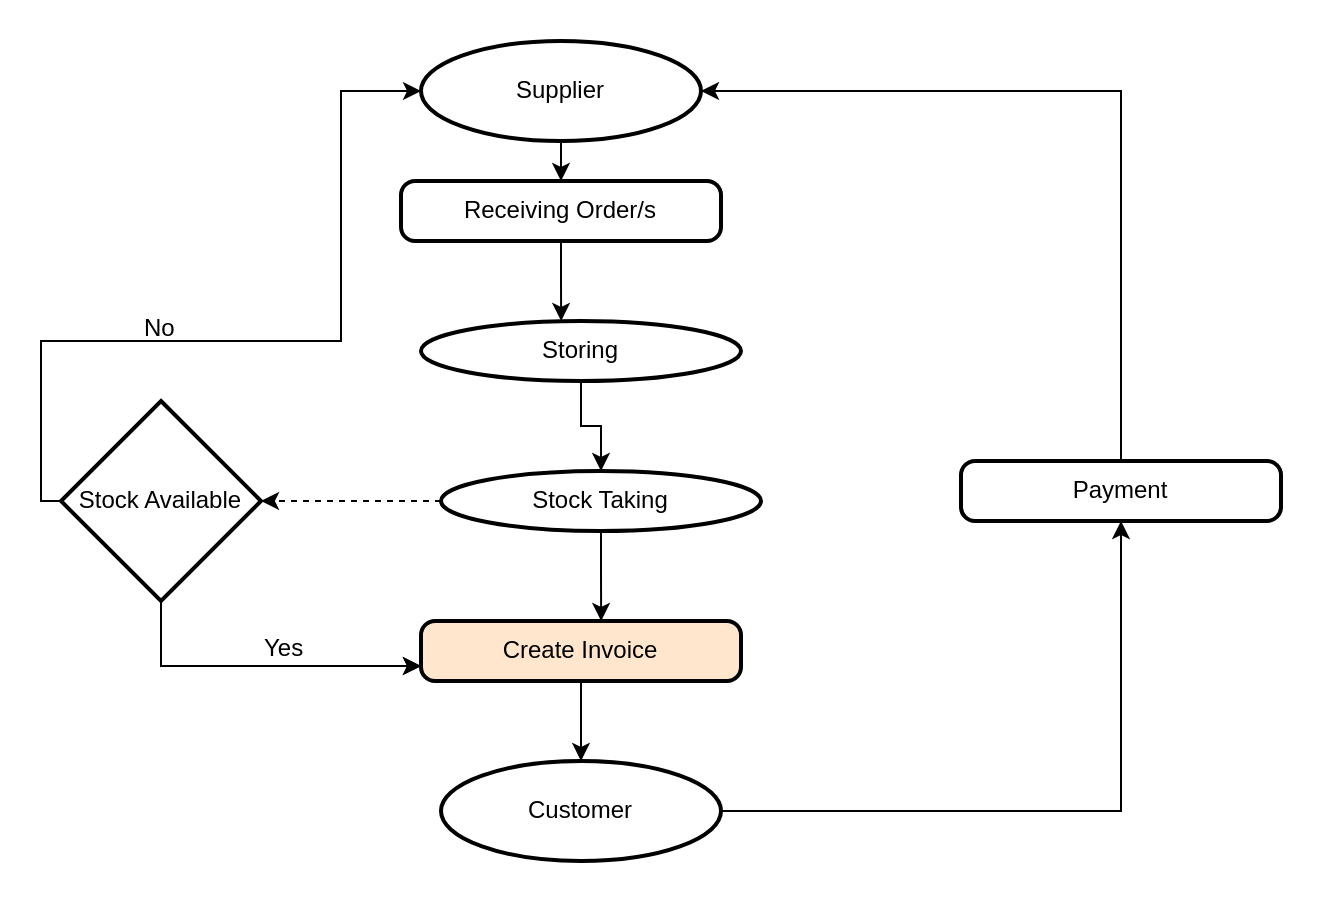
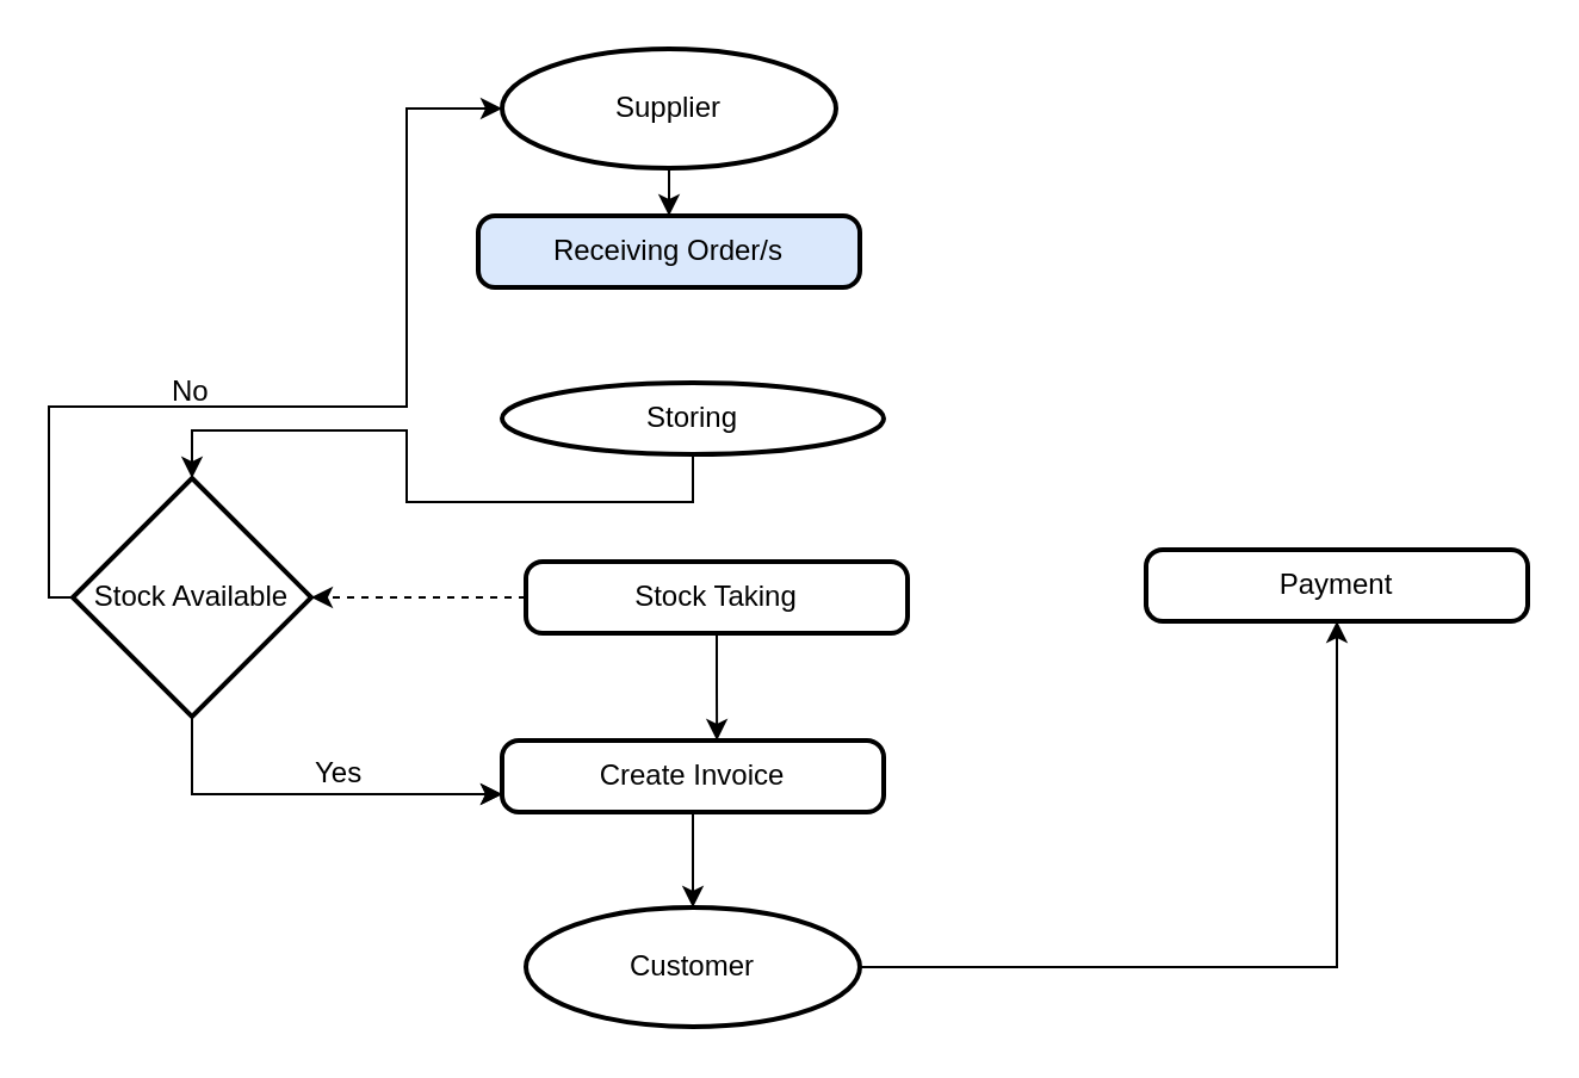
  <mxCell id="0" />
  <mxCell id="1" parent="0" />
  <mxCell id="2" style="edgeStyle=orthogonalEdgeStyle;rounded=0;orthogonalLoop=1;jettySize=auto;html=1;exitX=1;exitY=0.5;exitDx=0;exitDy=0;exitPerimeter=0;entryX=0.5;entryY=1;entryDx=0;entryDy=0;" parent="1" source="3" target="20" edge="1"><mxGeometry relative="1" as="geometry" /></mxCell>
  <mxCell id="3" value="Customer" style="strokeWidth=2;html=1;shape=mxgraph.flowchart.start_1;whiteSpace=wrap;" parent="1" vertex="1"><mxGeometry x="220" y="380" width="140" height="50" as="geometry" /></mxCell>
  <mxCell id="4" style="edgeStyle=orthogonalEdgeStyle;rounded=0;orthogonalLoop=1;jettySize=auto;html=1;exitX=0.5;exitY=1;exitDx=0;exitDy=0;exitPerimeter=0;entryX=0.5;entryY=0;entryDx=0;entryDy=0;" parent="1" source="5" target="14" edge="1"><mxGeometry relative="1" as="geometry" /></mxCell>
  <mxCell id="5" value="Supplier" style="strokeWidth=2;html=1;shape=mxgraph.flowchart.start_1;whiteSpace=wrap;" parent="1" vertex="1"><mxGeometry x="210" y="20" width="140" height="50" as="geometry" /></mxCell>
  <mxCell id="6" style="edgeStyle=orthogonalEdgeStyle;rounded=0;orthogonalLoop=1;jettySize=auto;html=1;exitX=0.5;exitY=1;exitDx=0;exitDy=0;entryX=0.5;entryY=0;entryDx=0;entryDy=0;entryPerimeter=0;" parent="1" source="7" target="3" edge="1"><mxGeometry relative="1" as="geometry" /></mxCell>
- <mxCell id="7" value="Create Invoice" style="rounded=1;whiteSpace=wrap;html=1;absoluteArcSize=1;arcSize=14;strokeWidth=2;fillColor=#ffe6cc;" parent="1" vertex="1"><mxGeometry x="210" y="310" width="160" height="30" as="geometry" /></mxCell>
+ <mxCell id="7" value="Create Invoice" style="rounded=1;whiteSpace=wrap;html=1;absoluteArcSize=1;arcSize=14;strokeWidth=2;" parent="1" vertex="1"><mxGeometry x="210" y="310" width="160" height="30" as="geometry" /></mxCell>
  <mxCell id="8" style="edgeStyle=orthogonalEdgeStyle;rounded=0;orthogonalLoop=1;jettySize=auto;html=1;exitX=0;exitY=0.5;exitDx=0;exitDy=0;dashed=1;" parent="1" source="10" target="18" edge="1"><mxGeometry relative="1" as="geometry" /></mxCell>
  <mxCell id="9" style="edgeStyle=orthogonalEdgeStyle;rounded=0;orthogonalLoop=1;jettySize=auto;html=1;exitX=0.5;exitY=1;exitDx=0;exitDy=0;entryX=0.563;entryY=0;entryDx=0;entryDy=0;entryPerimeter=0;" parent="1" source="10" target="7" edge="1"><mxGeometry relative="1" as="geometry" /></mxCell>
- <mxCell id="10" value="Stock Taking" style="ellipse;whiteSpace=wrap;html=1;absoluteArcSize=1;arcSize=14;strokeWidth=2;" parent="1" vertex="1"><mxGeometry x="220" y="235" width="160" height="30" as="geometry" /></mxCell>
- <mxCell id="11" style="edgeStyle=orthogonalEdgeStyle;rounded=0;orthogonalLoop=1;jettySize=auto;html=1;exitX=0.5;exitY=1;exitDx=0;exitDy=0;" parent="1" source="12" target="10" edge="1"><mxGeometry relative="1" as="geometry" /></mxCell>
+ <mxCell id="10" value="Stock Taking" style="rounded=1;whiteSpace=wrap;html=1;absoluteArcSize=1;arcSize=14;strokeWidth=2;" parent="1" vertex="1"><mxGeometry x="220" y="235" width="160" height="30" as="geometry" /></mxCell>
+ <mxCell id="11" style="edgeStyle=orthogonalEdgeStyle;rounded=0;orthogonalLoop=1;jettySize=auto;html=1;exitX=0.5;exitY=1;exitDx=0;exitDy=0;" parent="1" source="12" target="18" edge="1"><mxGeometry relative="1" as="geometry" /></mxCell>
  <mxCell id="12" value="Storing" style="ellipse;whiteSpace=wrap;html=1;absoluteArcSize=1;arcSize=14;strokeWidth=2;" parent="1" vertex="1"><mxGeometry x="210" y="160" width="160" height="30" as="geometry" /></mxCell>
- <mxCell id="13" style="edgeStyle=orthogonalEdgeStyle;rounded=0;orthogonalLoop=1;jettySize=auto;html=1;exitX=0.5;exitY=1;exitDx=0;exitDy=0;entryX=0.438;entryY=0;entryDx=0;entryDy=0;entryPerimeter=0;" parent="1" source="14" target="12" edge="1"><mxGeometry relative="1" as="geometry" /></mxCell>
- <mxCell id="14" value="Receiving Order/s" style="rounded=1;whiteSpace=wrap;html=1;absoluteArcSize=1;arcSize=14;strokeWidth=2;" parent="1" vertex="1"><mxGeometry x="200" y="90" width="160" height="30" as="geometry" /></mxCell>
+ <mxCell id="14" value="Receiving Order/s" style="rounded=1;whiteSpace=wrap;html=1;absoluteArcSize=1;arcSize=14;strokeWidth=2;fillColor=#dae8fc;" parent="1" vertex="1"><mxGeometry x="200" y="90" width="160" height="30" as="geometry" /></mxCell>
  <mxCell id="15" style="edgeStyle=orthogonalEdgeStyle;rounded=0;orthogonalLoop=1;jettySize=auto;html=1;entryX=0;entryY=0.5;entryDx=0;entryDy=0;entryPerimeter=0;" parent="1" source="18" target="5" edge="1"><mxGeometry relative="1" as="geometry"><Array as="points"><mxPoint x="20" y="250" /><mxPoint x="20" y="170" /><mxPoint x="170" y="170" /><mxPoint x="170" y="45" /></Array></mxGeometry></mxCell>
  <mxCell id="16" style="edgeStyle=orthogonalEdgeStyle;rounded=0;orthogonalLoop=1;jettySize=auto;html=1;exitX=0.5;exitY=1;exitDx=0;exitDy=0;exitPerimeter=0;entryX=0;entryY=0.75;entryDx=0;entryDy=0;" parent="1" source="18" target="7" edge="1"><mxGeometry relative="1" as="geometry" /></mxCell>
  <mxCell id="17" style="edgeStyle=orthogonalEdgeStyle;rounded=0;orthogonalLoop=1;jettySize=auto;html=1;exitX=0.5;exitY=1;exitDx=0;exitDy=0;exitPerimeter=0;entryX=0;entryY=0.75;entryDx=0;entryDy=0;" parent="1" source="18" target="7" edge="1"><mxGeometry relative="1" as="geometry" /></mxCell>
  <mxCell id="18" value="Stock Available" style="strokeWidth=2;html=1;shape=mxgraph.flowchart.decision;whiteSpace=wrap;" parent="1" vertex="1"><mxGeometry x="30" y="200" width="100" height="100" as="geometry" /></mxCell>
- <mxCell id="19" style="edgeStyle=orthogonalEdgeStyle;rounded=0;orthogonalLoop=1;jettySize=auto;html=1;exitX=0.5;exitY=0;exitDx=0;exitDy=0;" parent="1" source="20" target="5" edge="1"><mxGeometry relative="1" as="geometry"><Array as="points"><mxPoint x="560" y="45" /></Array></mxGeometry></mxCell>
  <mxCell id="20" value="Payment" style="rounded=1;whiteSpace=wrap;html=1;absoluteArcSize=1;arcSize=14;strokeWidth=2;" parent="1" vertex="1"><mxGeometry x="480" y="230" width="160" height="30" as="geometry" /></mxCell>
  <mxCell id="21" value="No" style="text;whiteSpace=wrap;html=1;" parent="1" vertex="1"><mxGeometry x="70" y="150" width="40" height="30" as="geometry" /></mxCell>
  <mxCell id="22" value="Yes" style="text;whiteSpace=wrap;html=1;" parent="1" vertex="1"><mxGeometry x="130" y="310" width="40" height="30" as="geometry" /></mxCell>
